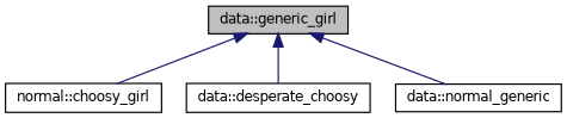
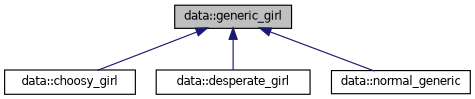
  digraph {
    node [color=black fillcolor=white fontname=Helvetica fontsize=10 shape=record style=filled]
    edge [color=midnightblue dir=back fontname=Helvetica fontsize=10 labelfontname=Helvetica labelfontsize=10 style=solid]
    n1 [fillcolor=grey75 fontcolor=black height=0.2 label="data::generic_girl" width=0.4]
-   n2 [height=0.2 label="normal::choosy_girl" width=0.4]
-   n3 [height=0.2 label="data::desperate_choosy" width=0.4]
+   n2 [height=0.2 label="data::choosy_girl" width=0.4]
+   n3 [height=0.2 label="data::desperate_girl" width=0.4]
    n4 [height=0.2 label="data::normal_generic" width=0.4]
    n1 -> n2
    n1 -> n3
    n1 -> n4
  }
